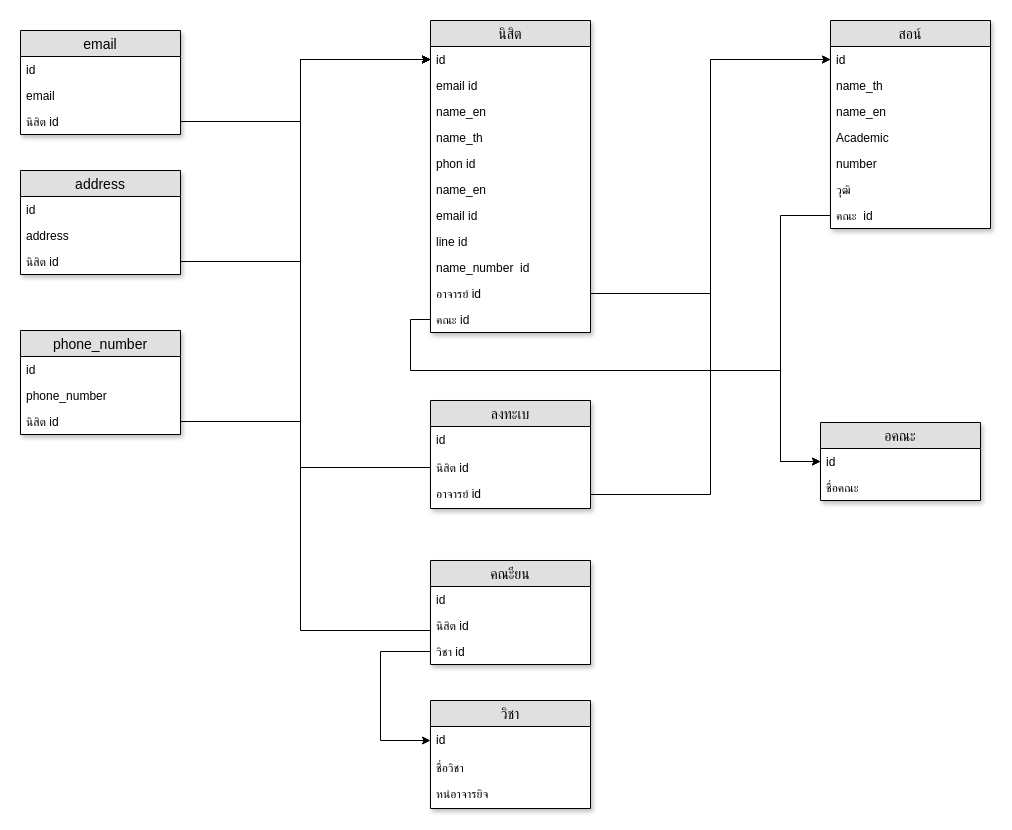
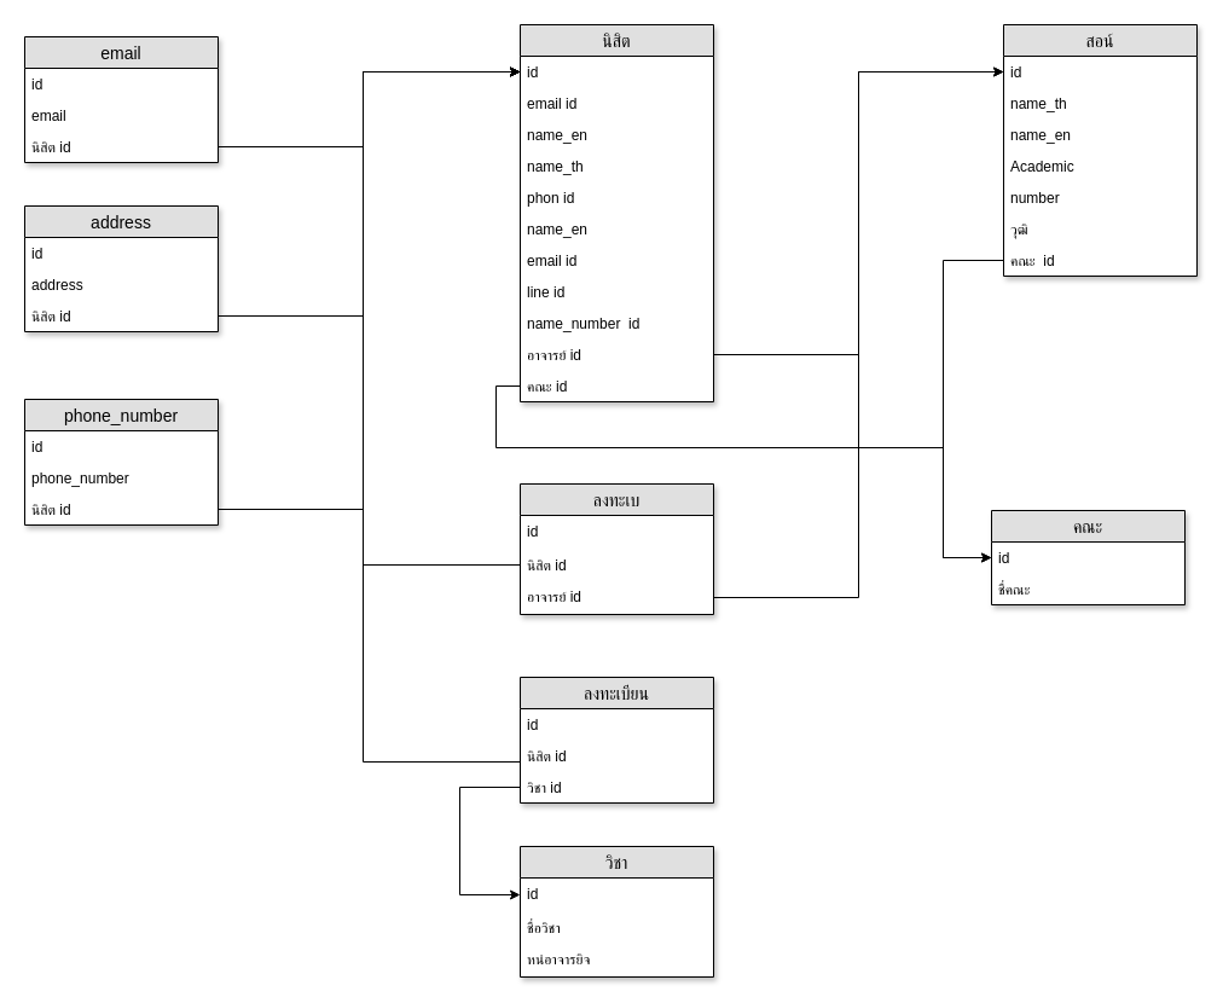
  <mxCell id="0" />
  <mxCell id="1" parent="0" />
  <mxCell id="2" value="นิสิต" style="swimlane;fontStyle=0;childLayout=stackLayout;horizontal=1;startSize=26;fillColor=#e0e0e0;horizontalStack=0;resizeParent=1;resizeParentMax=0;resizeLast=0;collapsible=1;marginBottom=0;swimlaneFillColor=#ffffff;align=center;fontSize=14;shadow=1;" vertex="1" parent="1"><mxGeometry x="430" y="20" width="160" height="312" as="geometry"><mxRectangle x="460" y="60" width="70" height="26" as="alternateBounds" /></mxGeometry></mxCell>
  <mxCell id="3" value="id" style="text;strokeColor=none;fillColor=none;spacingLeft=4;spacingRight=4;overflow=hidden;rotatable=0;points=[[0,0.5],[1,0.5]];portConstraint=eastwest;fontSize=12;" vertex="1" parent="2"><mxGeometry y="26" width="160" height="26" as="geometry" /></mxCell>
  <mxCell id="4" value="email id" style="text;strokeColor=none;fillColor=none;spacingLeft=4;spacingRight=4;overflow=hidden;rotatable=0;points=[[0,0.5],[1,0.5]];portConstraint=eastwest;fontSize=12;" vertex="1" parent="2"><mxGeometry y="52" width="160" height="26" as="geometry" /></mxCell>
  <mxCell id="5" value="name_en" style="text;strokeColor=none;fillColor=none;spacingLeft=4;spacingRight=4;overflow=hidden;rotatable=0;points=[[0,0.5],[1,0.5]];portConstraint=eastwest;fontSize=12;" vertex="1" parent="2"><mxGeometry y="78" width="160" height="26" as="geometry" /></mxCell>
  <mxCell id="6" value="name_th" style="text;strokeColor=none;fillColor=none;spacingLeft=4;spacingRight=4;overflow=hidden;rotatable=0;points=[[0,0.5],[1,0.5]];portConstraint=eastwest;fontSize=12;" vertex="1" parent="2"><mxGeometry y="104" width="160" height="26" as="geometry" /></mxCell>
  <mxCell id="7" value="phon id" style="text;strokeColor=none;fillColor=none;spacingLeft=4;spacingRight=4;overflow=hidden;rotatable=0;points=[[0,0.5],[1,0.5]];portConstraint=eastwest;fontSize=12;" vertex="1" parent="2"><mxGeometry y="130" width="160" height="26" as="geometry" /></mxCell>
  <mxCell id="8" value="name_en" style="text;strokeColor=none;fillColor=none;spacingLeft=4;spacingRight=4;overflow=hidden;rotatable=0;points=[[0,0.5],[1,0.5]];portConstraint=eastwest;fontSize=12;" vertex="1" parent="2"><mxGeometry y="156" width="160" height="26" as="geometry" /></mxCell>
  <mxCell id="9" value="email id" style="text;strokeColor=none;fillColor=none;spacingLeft=4;spacingRight=4;overflow=hidden;rotatable=0;points=[[0,0.5],[1,0.5]];portConstraint=eastwest;fontSize=12;" vertex="1" parent="2"><mxGeometry y="182" width="160" height="26" as="geometry" /></mxCell>
  <mxCell id="10" value="line id" style="text;strokeColor=none;fillColor=none;spacingLeft=4;spacingRight=4;overflow=hidden;rotatable=0;points=[[0,0.5],[1,0.5]];portConstraint=eastwest;fontSize=12;" vertex="1" parent="2"><mxGeometry y="208" width="160" height="26" as="geometry" /></mxCell>
  <mxCell id="11" value="name_number  id" style="text;strokeColor=none;fillColor=none;spacingLeft=4;spacingRight=4;overflow=hidden;rotatable=0;points=[[0,0.5],[1,0.5]];portConstraint=eastwest;fontSize=12;" vertex="1" parent="2"><mxGeometry y="234" width="160" height="26" as="geometry" /></mxCell>
  <mxCell id="12" value="อาจารย์ id" style="text;strokeColor=none;fillColor=none;spacingLeft=4;spacingRight=4;overflow=hidden;rotatable=0;points=[[0,0.5],[1,0.5]];portConstraint=eastwest;fontSize=12;" vertex="1" parent="2"><mxGeometry y="260" width="160" height="26" as="geometry" /></mxCell>
  <mxCell id="13" value="คณะ id" style="text;strokeColor=none;fillColor=none;spacingLeft=4;spacingRight=4;overflow=hidden;rotatable=0;points=[[0,0.5],[1,0.5]];portConstraint=eastwest;fontSize=12;" vertex="1" parent="2"><mxGeometry y="286" width="160" height="26" as="geometry" /></mxCell>
  <mxCell id="14" value="email" style="swimlane;fontStyle=0;childLayout=stackLayout;horizontal=1;startSize=26;fillColor=#e0e0e0;horizontalStack=0;resizeParent=1;resizeParentMax=0;resizeLast=0;collapsible=1;marginBottom=0;swimlaneFillColor=#ffffff;align=center;fontSize=14;shadow=1;" vertex="1" parent="1"><mxGeometry x="20" y="30" width="160" height="104" as="geometry" /></mxCell>
  <mxCell id="15" value="id" style="text;strokeColor=none;fillColor=none;spacingLeft=4;spacingRight=4;overflow=hidden;rotatable=0;points=[[0,0.5],[1,0.5]];portConstraint=eastwest;fontSize=12;" vertex="1" parent="14"><mxGeometry y="26" width="160" height="26" as="geometry" /></mxCell>
  <mxCell id="16" value="email" style="text;strokeColor=none;fillColor=none;spacingLeft=4;spacingRight=4;overflow=hidden;rotatable=0;points=[[0,0.5],[1,0.5]];portConstraint=eastwest;fontSize=12;" vertex="1" parent="14"><mxGeometry y="52" width="160" height="26" as="geometry" /></mxCell>
  <mxCell id="17" value="นิสิต id" style="text;strokeColor=none;fillColor=none;spacingLeft=4;spacingRight=4;overflow=hidden;rotatable=0;points=[[0,0.5],[1,0.5]];portConstraint=eastwest;fontSize=12;" vertex="1" parent="14"><mxGeometry y="78" width="160" height="26" as="geometry" /></mxCell>
  <mxCell id="18" value="address" style="swimlane;fontStyle=0;childLayout=stackLayout;horizontal=1;startSize=26;fillColor=#e0e0e0;horizontalStack=0;resizeParent=1;resizeParentMax=0;resizeLast=0;collapsible=1;marginBottom=0;swimlaneFillColor=#ffffff;align=center;fontSize=14;shadow=1;" vertex="1" parent="1"><mxGeometry x="20" y="170" width="160" height="104" as="geometry" /></mxCell>
  <mxCell id="19" value="id" style="text;strokeColor=none;fillColor=none;spacingLeft=4;spacingRight=4;overflow=hidden;rotatable=0;points=[[0,0.5],[1,0.5]];portConstraint=eastwest;fontSize=12;" vertex="1" parent="18"><mxGeometry y="26" width="160" height="26" as="geometry" /></mxCell>
  <mxCell id="20" value="address" style="text;strokeColor=none;fillColor=none;spacingLeft=4;spacingRight=4;overflow=hidden;rotatable=0;points=[[0,0.5],[1,0.5]];portConstraint=eastwest;fontSize=12;" vertex="1" parent="18"><mxGeometry y="52" width="160" height="26" as="geometry" /></mxCell>
  <mxCell id="21" value="นิสิต id" style="text;strokeColor=none;fillColor=none;spacingLeft=4;spacingRight=4;overflow=hidden;rotatable=0;points=[[0,0.5],[1,0.5]];portConstraint=eastwest;fontSize=12;" vertex="1" parent="18"><mxGeometry y="78" width="160" height="26" as="geometry" /></mxCell>
  <mxCell id="22" value="phone_number" style="swimlane;fontStyle=0;childLayout=stackLayout;horizontal=1;startSize=26;fillColor=#e0e0e0;horizontalStack=0;resizeParent=1;resizeParentMax=0;resizeLast=0;collapsible=1;marginBottom=0;swimlaneFillColor=#ffffff;align=center;fontSize=14;shadow=1;" vertex="1" parent="1"><mxGeometry x="20" y="330" width="160" height="104" as="geometry" /></mxCell>
  <mxCell id="23" value="id" style="text;strokeColor=none;fillColor=none;spacingLeft=4;spacingRight=4;overflow=hidden;rotatable=0;points=[[0,0.5],[1,0.5]];portConstraint=eastwest;fontSize=12;" vertex="1" parent="22"><mxGeometry y="26" width="160" height="26" as="geometry" /></mxCell>
  <mxCell id="24" value="phone_number" style="text;strokeColor=none;fillColor=none;spacingLeft=4;spacingRight=4;overflow=hidden;rotatable=0;points=[[0,0.5],[1,0.5]];portConstraint=eastwest;fontSize=12;" vertex="1" parent="22"><mxGeometry y="52" width="160" height="26" as="geometry" /></mxCell>
  <mxCell id="25" value="นิสิต id" style="text;strokeColor=none;fillColor=none;spacingLeft=4;spacingRight=4;overflow=hidden;rotatable=0;points=[[0,0.5],[1,0.5]];portConstraint=eastwest;fontSize=12;" vertex="1" parent="22"><mxGeometry y="78" width="160" height="26" as="geometry" /></mxCell>
  <mxCell id="26" value="สอน์" style="swimlane;fontStyle=0;childLayout=stackLayout;horizontal=1;startSize=26;fillColor=#e0e0e0;horizontalStack=0;resizeParent=1;resizeParentMax=0;resizeLast=0;collapsible=1;marginBottom=0;swimlaneFillColor=#ffffff;align=center;fontSize=14;shadow=1;" vertex="1" parent="1"><mxGeometry x="830" y="20" width="160" height="208" as="geometry" /></mxCell>
  <mxCell id="27" value="id" style="text;strokeColor=none;fillColor=none;spacingLeft=4;spacingRight=4;overflow=hidden;rotatable=0;points=[[0,0.5],[1,0.5]];portConstraint=eastwest;fontSize=12;" vertex="1" parent="26"><mxGeometry y="26" width="160" height="26" as="geometry" /></mxCell>
  <mxCell id="28" value="name_th" style="text;strokeColor=none;fillColor=none;spacingLeft=4;spacingRight=4;overflow=hidden;rotatable=0;points=[[0,0.5],[1,0.5]];portConstraint=eastwest;fontSize=12;" vertex="1" parent="26"><mxGeometry y="52" width="160" height="26" as="geometry" /></mxCell>
  <mxCell id="29" value="name_en" style="text;strokeColor=none;fillColor=none;spacingLeft=4;spacingRight=4;overflow=hidden;rotatable=0;points=[[0,0.5],[1,0.5]];portConstraint=eastwest;fontSize=12;" vertex="1" parent="26"><mxGeometry y="78" width="160" height="26" as="geometry" /></mxCell>
  <mxCell id="30" value="Academic " style="text;strokeColor=none;fillColor=none;spacingLeft=4;spacingRight=4;overflow=hidden;rotatable=0;points=[[0,0.5],[1,0.5]];portConstraint=eastwest;fontSize=12;" vertex="1" parent="26"><mxGeometry y="104" width="160" height="26" as="geometry" /></mxCell>
  <mxCell id="31" value="number" style="text;strokeColor=none;fillColor=none;spacingLeft=4;spacingRight=4;overflow=hidden;rotatable=0;points=[[0,0.5],[1,0.5]];portConstraint=eastwest;fontSize=12;" vertex="1" parent="26"><mxGeometry y="130" width="160" height="26" as="geometry" /></mxCell>
  <mxCell id="32" value="วุฒิ" style="text;strokeColor=none;fillColor=none;spacingLeft=4;spacingRight=4;overflow=hidden;rotatable=0;points=[[0,0.5],[1,0.5]];portConstraint=eastwest;fontSize=12;" vertex="1" parent="26"><mxGeometry y="156" width="160" height="26" as="geometry" /></mxCell>
  <mxCell id="33" value="คณะ  id" style="text;strokeColor=none;fillColor=none;spacingLeft=4;spacingRight=4;overflow=hidden;rotatable=0;points=[[0,0.5],[1,0.5]];portConstraint=eastwest;fontSize=12;" vertex="1" parent="26"><mxGeometry y="182" width="160" height="26" as="geometry" /></mxCell>
- <mxCell id="34" value="คณะียน" style="swimlane;fontStyle=0;childLayout=stackLayout;horizontal=1;startSize=26;fillColor=#e0e0e0;horizontalStack=0;resizeParent=1;resizeParentMax=0;resizeLast=0;collapsible=1;marginBottom=0;swimlaneFillColor=#ffffff;align=center;fontSize=14;shadow=1;" vertex="1" parent="1"><mxGeometry x="430" y="560" width="160" height="104" as="geometry" /></mxCell>
+ <mxCell id="34" value="ลงทะเบียน" style="swimlane;fontStyle=0;childLayout=stackLayout;horizontal=1;startSize=26;fillColor=#e0e0e0;horizontalStack=0;resizeParent=1;resizeParentMax=0;resizeLast=0;collapsible=1;marginBottom=0;swimlaneFillColor=#ffffff;align=center;fontSize=14;shadow=1;" vertex="1" parent="1"><mxGeometry x="430" y="560" width="160" height="104" as="geometry" /></mxCell>
  <mxCell id="35" value="id" style="text;strokeColor=none;fillColor=none;spacingLeft=4;spacingRight=4;overflow=hidden;rotatable=0;points=[[0,0.5],[1,0.5]];portConstraint=eastwest;fontSize=12;" vertex="1" parent="34"><mxGeometry y="26" width="160" height="26" as="geometry" /></mxCell>
  <mxCell id="36" value="นิสิต id" style="text;strokeColor=none;fillColor=none;spacingLeft=4;spacingRight=4;overflow=hidden;rotatable=0;points=[[0,0.5],[1,0.5]];portConstraint=eastwest;fontSize=12;" vertex="1" parent="34"><mxGeometry y="52" width="160" height="26" as="geometry" /></mxCell>
  <mxCell id="37" value="วิชา id" style="text;strokeColor=none;fillColor=none;spacingLeft=4;spacingRight=4;overflow=hidden;rotatable=0;points=[[0,0.5],[1,0.5]];portConstraint=eastwest;fontSize=12;" vertex="1" parent="34"><mxGeometry y="78" width="160" height="26" as="geometry" /></mxCell>
  <mxCell id="38" value="วิชา" style="swimlane;fontStyle=0;childLayout=stackLayout;horizontal=1;startSize=26;fillColor=#e0e0e0;horizontalStack=0;resizeParent=1;resizeParentMax=0;resizeLast=0;collapsible=1;marginBottom=0;swimlaneFillColor=#ffffff;align=center;fontSize=14;shadow=1;" vertex="1" parent="1"><mxGeometry x="430" y="700" width="160" height="108" as="geometry" /></mxCell>
  <mxCell id="39" value="id" style="text;strokeColor=none;fillColor=none;spacingLeft=4;spacingRight=4;overflow=hidden;rotatable=0;points=[[0,0.5],[1,0.5]];portConstraint=eastwest;fontSize=12;" vertex="1" parent="38"><mxGeometry y="26" width="160" height="28" as="geometry" /></mxCell>
  <mxCell id="40" value="ชื่อวิชา" style="text;strokeColor=none;fillColor=none;spacingLeft=4;spacingRight=4;overflow=hidden;rotatable=0;points=[[0,0.5],[1,0.5]];portConstraint=eastwest;fontSize=12;" vertex="1" parent="38"><mxGeometry y="54" width="160" height="26" as="geometry" /></mxCell>
  <mxCell id="41" value="หน่อาจารยิจ" style="text;strokeColor=none;fillColor=none;spacingLeft=4;spacingRight=4;overflow=hidden;rotatable=0;points=[[0,0.5],[1,0.5]];portConstraint=eastwest;fontSize=12;" vertex="1" parent="38"><mxGeometry y="80" width="160" height="28" as="geometry" /></mxCell>
- <mxCell id="42" value="อคณะ" style="swimlane;fontStyle=0;childLayout=stackLayout;horizontal=1;startSize=26;fillColor=#e0e0e0;horizontalStack=0;resizeParent=1;resizeParentMax=0;resizeLast=0;collapsible=1;marginBottom=0;swimlaneFillColor=#ffffff;align=center;fontSize=14;shadow=1;" vertex="1" parent="1"><mxGeometry x="820" y="422" width="160" height="78" as="geometry" /></mxCell>
+ <mxCell id="42" value="คณะ" style="swimlane;fontStyle=0;childLayout=stackLayout;horizontal=1;startSize=26;fillColor=#e0e0e0;horizontalStack=0;resizeParent=1;resizeParentMax=0;resizeLast=0;collapsible=1;marginBottom=0;swimlaneFillColor=#ffffff;align=center;fontSize=14;shadow=1;" vertex="1" parent="1"><mxGeometry x="820" y="422" width="160" height="78" as="geometry" /></mxCell>
  <mxCell id="43" value="id" style="text;strokeColor=none;fillColor=none;spacingLeft=4;spacingRight=4;overflow=hidden;rotatable=0;points=[[0,0.5],[1,0.5]];portConstraint=eastwest;fontSize=12;" vertex="1" parent="42"><mxGeometry y="26" width="160" height="26" as="geometry" /></mxCell>
- <mxCell id="44" value="ชื่อคณะ" style="text;strokeColor=none;fillColor=none;spacingLeft=4;spacingRight=4;overflow=hidden;rotatable=0;points=[[0,0.5],[1,0.5]];portConstraint=eastwest;fontSize=12;" vertex="1" parent="42"><mxGeometry y="52" width="160" height="26" as="geometry" /></mxCell>
+ <mxCell id="44" value="ชื่คณะ" style="text;strokeColor=none;fillColor=none;spacingLeft=4;spacingRight=4;overflow=hidden;rotatable=0;points=[[0,0.5],[1,0.5]];portConstraint=eastwest;fontSize=12;" vertex="1" parent="42"><mxGeometry y="52" width="160" height="26" as="geometry" /></mxCell>
  <mxCell id="45" style="edgeStyle=orthogonalEdgeStyle;rounded=0;orthogonalLoop=1;jettySize=auto;html=1;entryX=0;entryY=0.5;entryDx=0;entryDy=0;" edge="1" parent="1" source="17" target="3"><mxGeometry relative="1" as="geometry"><Array as="points"><mxPoint x="300" y="121" /><mxPoint x="300" y="59" /></Array></mxGeometry></mxCell>
  <mxCell id="46" style="edgeStyle=orthogonalEdgeStyle;rounded=0;orthogonalLoop=1;jettySize=auto;html=1;entryX=0;entryY=0.5;entryDx=0;entryDy=0;" edge="1" parent="1" source="21" target="3"><mxGeometry relative="1" as="geometry"><mxPoint x="300" y="120" as="targetPoint" /><Array as="points"><mxPoint x="300" y="261" /><mxPoint x="300" y="59" /></Array></mxGeometry></mxCell>
  <mxCell id="47" style="edgeStyle=orthogonalEdgeStyle;rounded=0;orthogonalLoop=1;jettySize=auto;html=1;entryX=0;entryY=0.5;entryDx=0;entryDy=0;" edge="1" parent="1" target="3"><mxGeometry relative="1" as="geometry"><mxPoint x="300" y="420" as="targetPoint" /><mxPoint x="430" y="630" as="sourcePoint" /><Array as="points"><mxPoint x="430" y="630" /><mxPoint x="300" y="630" /><mxPoint x="300" y="59" /></Array></mxGeometry></mxCell>
  <mxCell id="48" value="ลงทะเบ" style="swimlane;fontStyle=0;childLayout=stackLayout;horizontal=1;startSize=26;fillColor=#e0e0e0;horizontalStack=0;resizeParent=1;resizeParentMax=0;resizeLast=0;collapsible=1;marginBottom=0;swimlaneFillColor=#ffffff;align=center;fontSize=14;shadow=1;" vertex="1" parent="1"><mxGeometry x="430" y="400" width="160" height="108" as="geometry" /></mxCell>
  <mxCell id="49" value="id" style="text;strokeColor=none;fillColor=none;spacingLeft=4;spacingRight=4;overflow=hidden;rotatable=0;points=[[0,0.5],[1,0.5]];portConstraint=eastwest;fontSize=12;" vertex="1" parent="48"><mxGeometry y="26" width="160" height="28" as="geometry" /></mxCell>
  <mxCell id="50" value="นิสิต id" style="text;strokeColor=none;fillColor=none;spacingLeft=4;spacingRight=4;overflow=hidden;rotatable=0;points=[[0,0.5],[1,0.5]];portConstraint=eastwest;fontSize=12;" vertex="1" parent="48"><mxGeometry y="54" width="160" height="26" as="geometry" /></mxCell>
  <mxCell id="51" value="อาจารย์ id" style="text;strokeColor=none;fillColor=none;spacingLeft=4;spacingRight=4;overflow=hidden;rotatable=0;points=[[0,0.5],[1,0.5]];portConstraint=eastwest;fontSize=12;" vertex="1" parent="48"><mxGeometry y="80" width="160" height="28" as="geometry" /></mxCell>
  <mxCell id="52" style="edgeStyle=orthogonalEdgeStyle;rounded=0;orthogonalLoop=1;jettySize=auto;html=1;entryX=0;entryY=0.5;entryDx=0;entryDy=0;" edge="1" parent="1" source="25" target="3"><mxGeometry relative="1" as="geometry"><Array as="points"><mxPoint x="300" y="421" /><mxPoint x="300" y="59" /></Array></mxGeometry></mxCell>
  <mxCell id="53" style="edgeStyle=orthogonalEdgeStyle;rounded=0;orthogonalLoop=1;jettySize=auto;html=1;entryX=0;entryY=0.5;entryDx=0;entryDy=0;" edge="1" parent="1" source="12" target="27"><mxGeometry relative="1" as="geometry"><Array as="points"><mxPoint x="710" y="293" /><mxPoint x="710" y="59" /></Array></mxGeometry></mxCell>
  <mxCell id="54" style="edgeStyle=orthogonalEdgeStyle;rounded=0;orthogonalLoop=1;jettySize=auto;html=1;entryX=0;entryY=0.5;entryDx=0;entryDy=0;" edge="1" parent="1" source="50" target="3"><mxGeometry relative="1" as="geometry"><Array as="points"><mxPoint x="300" y="467" /><mxPoint x="300" y="59" /></Array></mxGeometry></mxCell>
  <mxCell id="55" style="edgeStyle=orthogonalEdgeStyle;rounded=0;orthogonalLoop=1;jettySize=auto;html=1;entryX=0;entryY=0.5;entryDx=0;entryDy=0;" edge="1" parent="1" source="51" target="27"><mxGeometry relative="1" as="geometry" /></mxCell>
  <mxCell id="56" style="edgeStyle=orthogonalEdgeStyle;rounded=0;orthogonalLoop=1;jettySize=auto;html=1;entryX=0;entryY=0.5;entryDx=0;entryDy=0;exitX=0;exitY=0.5;exitDx=0;exitDy=0;" edge="1" parent="1" source="13" target="43"><mxGeometry relative="1" as="geometry"><Array as="points"><mxPoint x="410" y="319" /><mxPoint x="410" y="370" /><mxPoint x="780" y="370" /><mxPoint x="780" y="461" /></Array></mxGeometry></mxCell>
  <mxCell id="57" style="edgeStyle=orthogonalEdgeStyle;rounded=0;orthogonalLoop=1;jettySize=auto;html=1;entryX=0;entryY=0.5;entryDx=0;entryDy=0;" edge="1" parent="1" source="37" target="39"><mxGeometry relative="1" as="geometry"><Array as="points"><mxPoint x="380" y="651" /><mxPoint x="380" y="740" /></Array></mxGeometry></mxCell>
  <mxCell id="58" style="edgeStyle=orthogonalEdgeStyle;rounded=0;orthogonalLoop=1;jettySize=auto;html=1;entryX=0;entryY=0.5;entryDx=0;entryDy=0;" edge="1" parent="1" source="33" target="43"><mxGeometry relative="1" as="geometry"><Array as="points"><mxPoint x="780" y="215" /><mxPoint x="780" y="461" /></Array></mxGeometry></mxCell>
